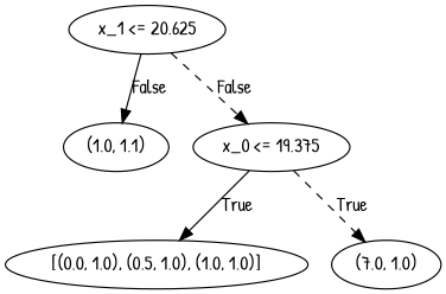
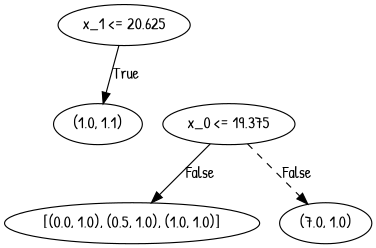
  digraph {
    fontname="Patrick Hand"
    node [fontname="Patrick Hand"]
    edge [fontname="Patrick Hand"]
    n1 [label="x_1 <= 20.625"]
    n2 [label="(1.0, 1.1)"]
    n3 [label="x_0 <= 19.375"]
    n4 [label="[(0.0, 1.0), (0.5, 1.0), (1.0, 1.0)]"]
    n5 [label="(7.0, 1.0)"]
-   n1 -> n2 [label=False]
-   n1 -> n3 [label=False style=dashed]
-   n3 -> n4 [label=True]
-   n3 -> n5 [label=True style=dashed]
+   n1 -> n2 [label=True]
+   n3 -> n4 [label=False]
+   n3 -> n5 [label=False style=dashed]
  }
